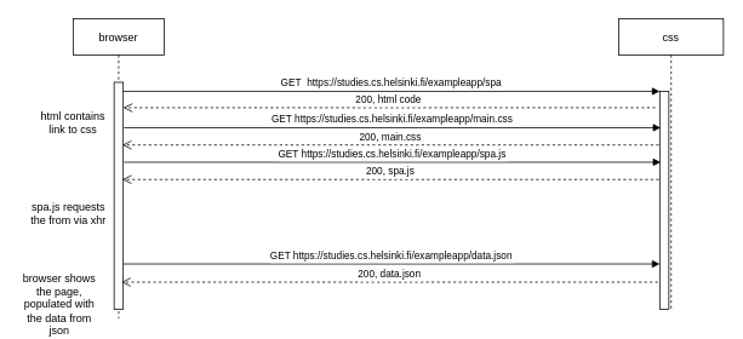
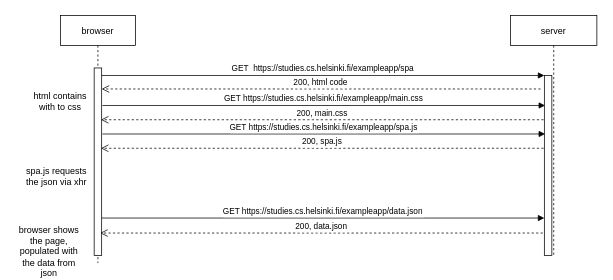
  <mxCell id="0" />
  <mxCell id="1" parent="0" />
  <mxCell id="2" value="browser" style="shape=umlLifeline;perimeter=lifelinePerimeter;container=1;collapsible=0;recursiveResize=0;rounded=0;shadow=0;strokeWidth=1;" parent="1" vertex="1"><mxGeometry x="80" y="20" width="100" height="330" as="geometry" /></mxCell>
  <mxCell id="3" value="" style="points=[];perimeter=orthogonalPerimeter;rounded=0;shadow=0;strokeWidth=1;" parent="2" vertex="1"><mxGeometry x="45" y="70" width="10" height="250" as="geometry" /></mxCell>
- <mxCell id="4" value="html contains link to css" style="text;html=1;strokeColor=none;fillColor=none;align=center;verticalAlign=middle;whiteSpace=wrap;rounded=0;" vertex="1" parent="2"><mxGeometry x="-45" y="100" width="90" height="30" as="geometry" /></mxCell>
- <mxCell id="5" value="spa.js requests the from via xhr" style="text;html=1;strokeColor=none;fillColor=none;align=center;verticalAlign=middle;whiteSpace=wrap;rounded=0;" vertex="1" parent="2"><mxGeometry x="-50" y="200" width="90" height="30" as="geometry" /></mxCell>
- <mxCell id="6" value="css" style="shape=umlLifeline;perimeter=lifelinePerimeter;container=1;collapsible=0;recursiveResize=0;rounded=0;shadow=0;strokeWidth=1;size=40;" parent="1" vertex="1"><mxGeometry x="680" y="20" width="115" height="320" as="geometry" /></mxCell>
+ <mxCell id="4" value="html contains with to css" style="text;html=1;strokeColor=none;fillColor=none;align=center;verticalAlign=middle;whiteSpace=wrap;rounded=0;" vertex="1" parent="2"><mxGeometry x="-45" y="100" width="90" height="30" as="geometry" /></mxCell>
+ <mxCell id="5" value="spa.js requests the json via xhr" style="text;html=1;strokeColor=none;fillColor=none;align=center;verticalAlign=middle;whiteSpace=wrap;rounded=0;" vertex="1" parent="2"><mxGeometry x="-50" y="200" width="90" height="30" as="geometry" /></mxCell>
+ <mxCell id="6" value="server" style="shape=umlLifeline;perimeter=lifelinePerimeter;container=1;collapsible=0;recursiveResize=0;rounded=0;shadow=0;strokeWidth=1;size=40;" parent="1" vertex="1"><mxGeometry x="680" y="20" width="115" height="320" as="geometry" /></mxCell>
  <mxCell id="7" value="" style="points=[];perimeter=orthogonalPerimeter;rounded=0;shadow=0;strokeWidth=1;" parent="6" vertex="1"><mxGeometry x="45" y="80" width="10" height="240" as="geometry" /></mxCell>
  <mxCell id="8" value="200, html code " style="verticalAlign=bottom;endArrow=open;dashed=1;endSize=8;shadow=0;strokeWidth=1;" parent="1" edge="1"><mxGeometry relative="1" as="geometry"><mxPoint x="135" y="118" as="targetPoint" /><mxPoint x="720" y="118" as="sourcePoint" /><Array as="points"><mxPoint x="430" y="118" /></Array></mxGeometry></mxCell>
  <mxCell id="9" value="GET  https://studies.cs.helsinki.fi/exampleapp/spa" style="verticalAlign=bottom;endArrow=block;entryX=0;entryY=0;shadow=0;strokeWidth=1;" parent="1" source="3" target="7" edge="1"><mxGeometry relative="1" as="geometry"><mxPoint x="235" y="100" as="sourcePoint" /></mxGeometry></mxCell>
  <mxCell id="10" value="GET https://studies.cs.helsinki.fi/exampleapp/main.css" style="verticalAlign=bottom;endArrow=block;entryX=0;entryY=0;shadow=0;strokeWidth=1;" edge="1" parent="1"><mxGeometry relative="1" as="geometry"><mxPoint x="136" y="140" as="sourcePoint" /><mxPoint x="726" y="140" as="targetPoint" /></mxGeometry></mxCell>
  <mxCell id="11" value="200, main.css" style="verticalAlign=bottom;endArrow=open;dashed=1;endSize=8;shadow=0;strokeWidth=1;" edge="1" parent="1"><mxGeometry relative="1" as="geometry"><mxPoint x="134" y="159" as="targetPoint" /><mxPoint x="724" y="159" as="sourcePoint" /><Array as="points"><mxPoint x="426" y="159" /></Array></mxGeometry></mxCell>
  <mxCell id="12" value="GET https://studies.cs.helsinki.fi/exampleapp/spa.js" style="verticalAlign=bottom;endArrow=block;entryX=0;entryY=0;shadow=0;strokeWidth=1;" edge="1" parent="1"><mxGeometry relative="1" as="geometry"><mxPoint x="136" y="178" as="sourcePoint" /><mxPoint x="726" y="178" as="targetPoint" /></mxGeometry></mxCell>
  <mxCell id="13" value="200, spa.js" style="verticalAlign=bottom;endArrow=open;dashed=1;endSize=8;shadow=0;strokeWidth=1;" edge="1" parent="1"><mxGeometry relative="1" as="geometry"><mxPoint x="134" y="197" as="targetPoint" /><mxPoint x="724" y="197" as="sourcePoint" /><Array as="points"><mxPoint x="426" y="197" /></Array></mxGeometry></mxCell>
  <mxCell id="14" value="GET https://studies.cs.helsinki.fi/exampleapp/data.json" style="verticalAlign=bottom;endArrow=block;entryX=0;entryY=0;shadow=0;strokeWidth=1;" edge="1" parent="1"><mxGeometry relative="1" as="geometry"><mxPoint x="135" y="290" as="sourcePoint" /><mxPoint x="725" y="290" as="targetPoint" /></mxGeometry></mxCell>
  <mxCell id="15" value="200, data.json" style="verticalAlign=bottom;endArrow=open;dashed=1;endSize=8;shadow=0;strokeWidth=1;" edge="1" parent="1"><mxGeometry relative="1" as="geometry"><mxPoint x="133" y="310" as="targetPoint" /><mxPoint x="723" y="310" as="sourcePoint" /><Array as="points"><mxPoint x="425" y="310" /></Array></mxGeometry></mxCell>
  <mxCell id="16" value="browser shows the page, populated with the data from json" style="text;html=1;strokeColor=none;fillColor=none;align=center;verticalAlign=middle;whiteSpace=wrap;rounded=0;" vertex="1" parent="1"><mxGeometry x="20" y="320" width="90" height="30" as="geometry" /></mxCell>
